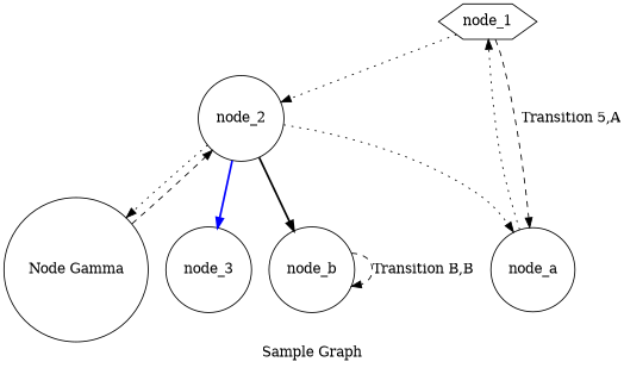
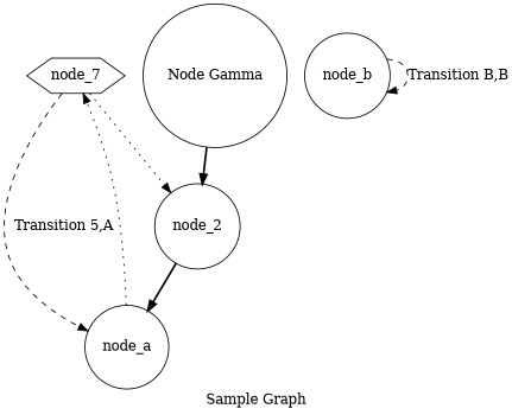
  digraph {
    fontsize=14
    label="Sample Graph"
    node [shape=circle]
    edge [style=dotted]
-   node_1 [shape=hexagon]
+   node_1 [shape=hexagon label=node_7]
    node_a
    node_2
    node_b
    n5 [label="Node Gamma"]
-   node_3
    node_1 -> node_a [label="Transition 5,A" style=dashed]
    node_1 -> node_2
    node_a -> node_1
-   node_2 -> node_a
-   node_2 -> node_b [style=bold]
-   node_2 -> n5
-   node_2 -> node_3 [color=blue style=bold]
+   node_2 -> node_a [style=bold]
    node_b -> node_b [label="Transition B,B" style=dashed]
-   n5 -> node_2 [style=dashed]
+   n5 -> node_2 [style=bold]
  }
